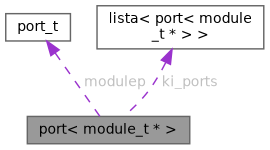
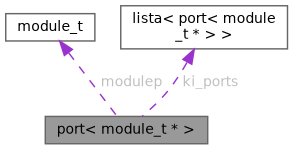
  digraph {
    node [color=gray40 fillcolor=white fontname=Helvetica fontsize=10 shape=box style=filled]
    edge [color=darkorchid3 dir=back fontcolor=grey fontname=Helvetica fontsize=10 labelfontname=Helvetica labelfontsize=10 style=dashed]
    n1 [fillcolor=grey60 fontcolor=black height=0.2 label="port\< module_t * \>" width=0.4]
-   n2 [height=0.2 label=port_t width=0.4]
+   n2 [height=0.2 label=module_t width=0.4]
    n3 [height=0.2 label="lista\< port\< module\l_t * \> \>" width=0.4]
    n2 -> n1 [label=" modulep"]
    n3 -> n1 [label=" ki_ports"]
  }
